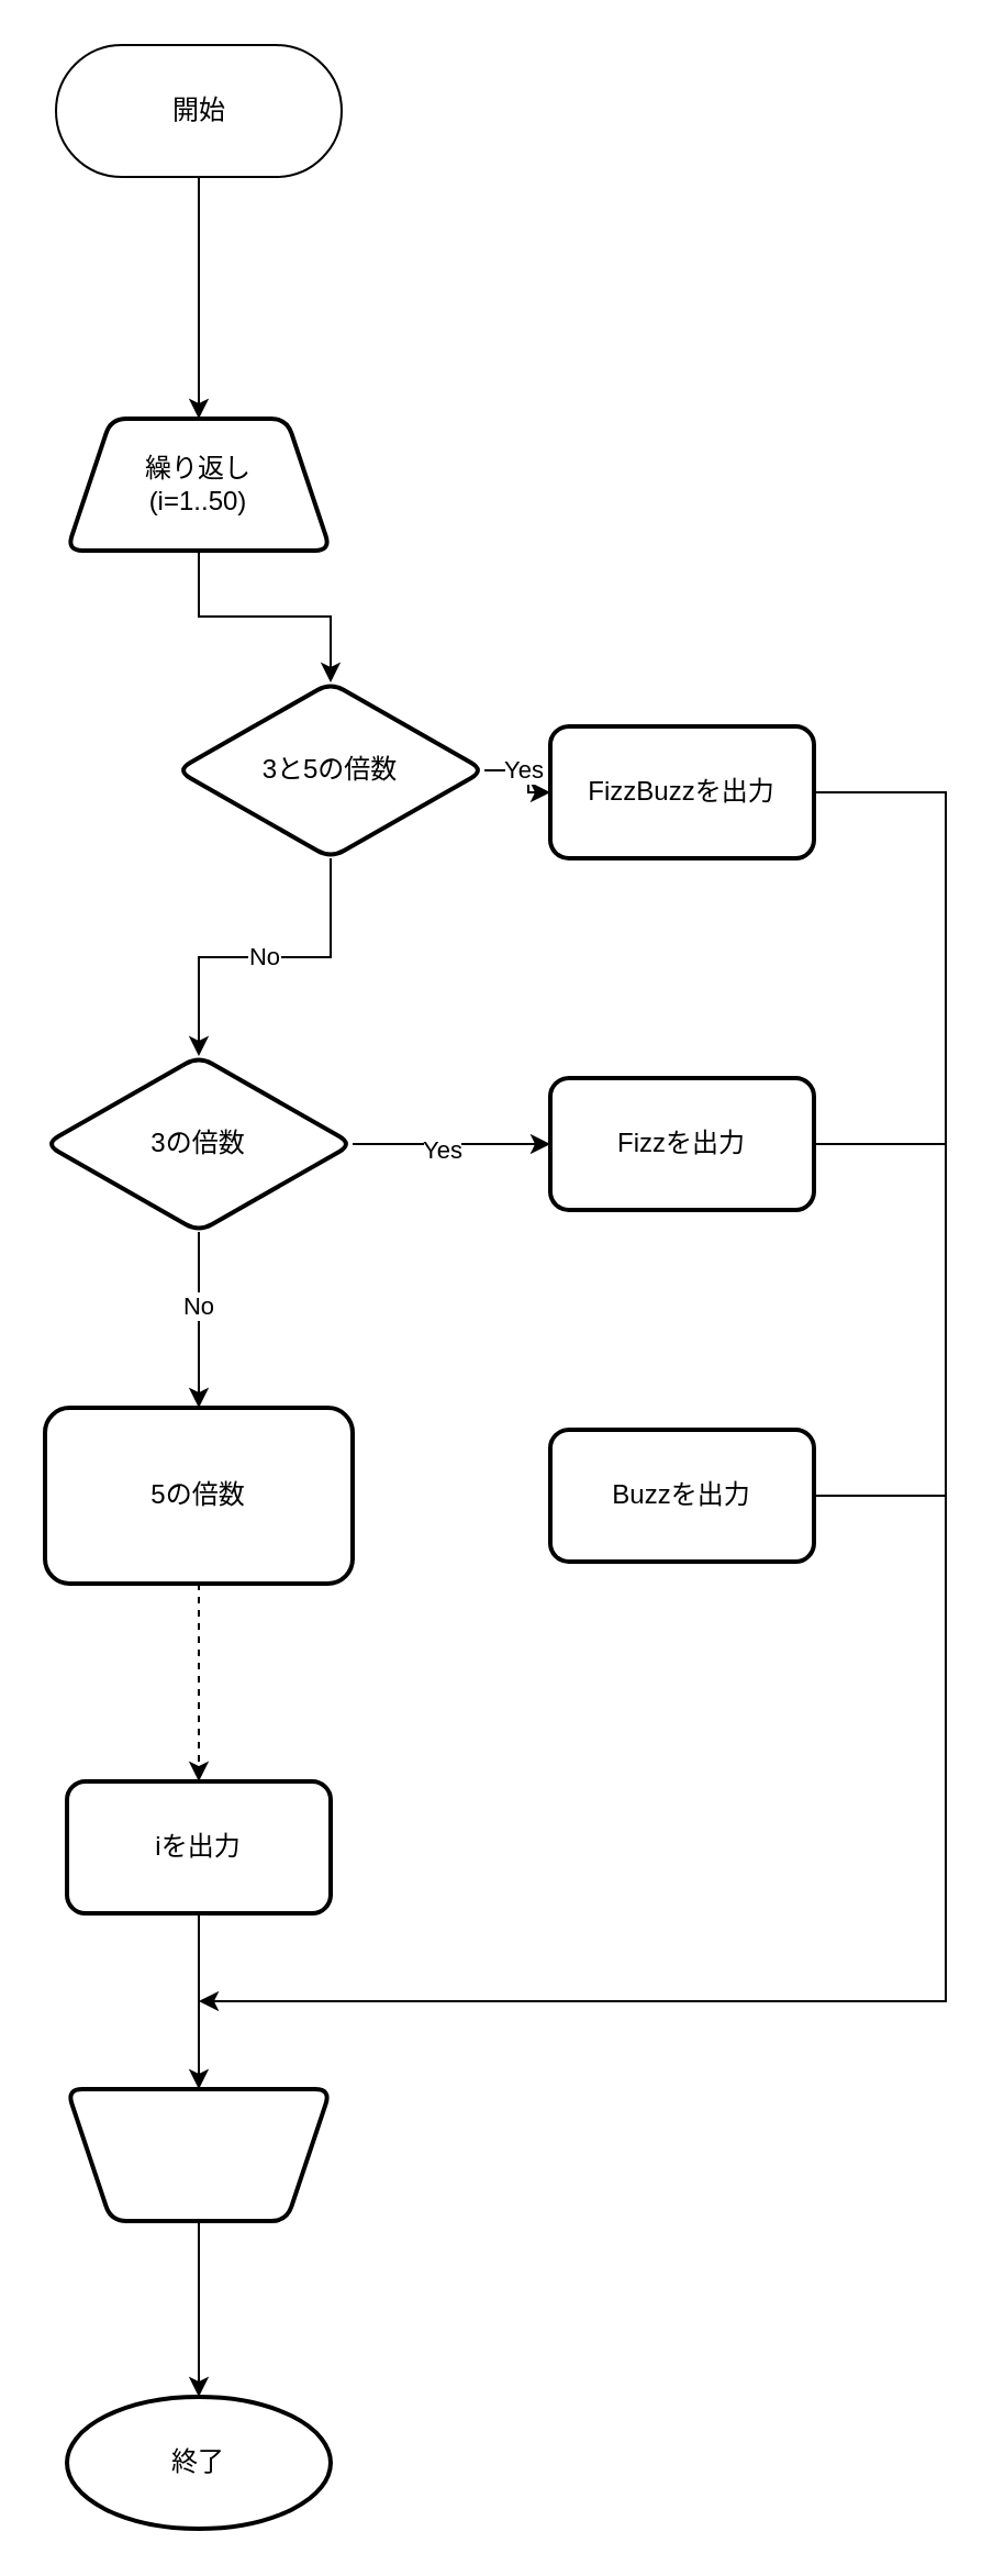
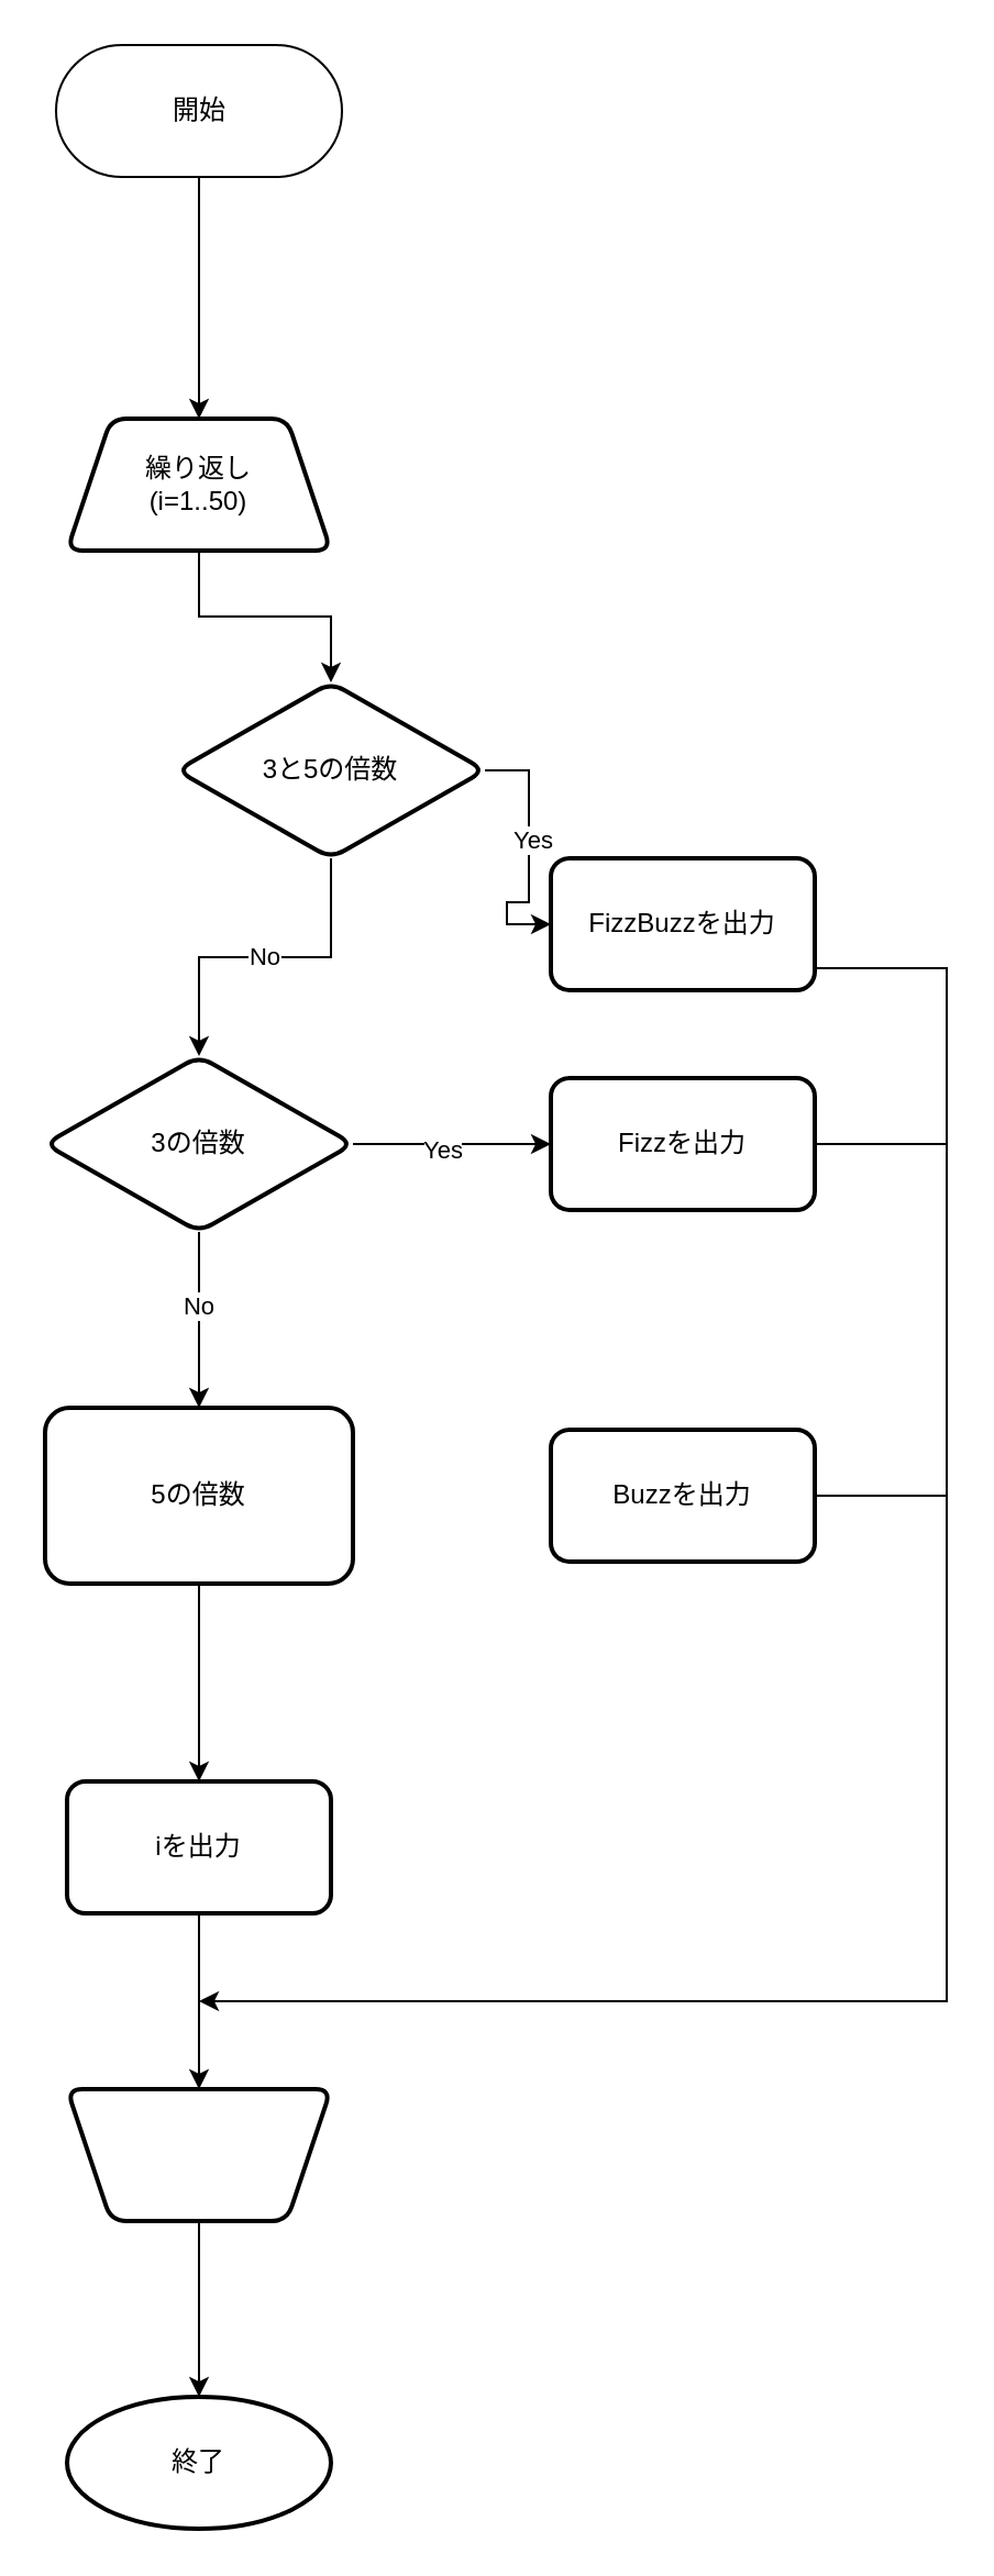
  <mxCell id="0" />
  <mxCell id="1" parent="0" />
  <mxCell id="2" value="" style="edgeStyle=orthogonalEdgeStyle;rounded=0;orthogonalLoop=1;jettySize=auto;html=1;" edge="1" parent="1" source="3" target="7"><mxGeometry relative="1" as="geometry" /></mxCell>
  <mxCell id="3" value="繰り返し&lt;br&gt;(i=1..50)" style="shape=trapezoid;perimeter=trapezoidPerimeter;whiteSpace=wrap;html=1;fixedSize=1;rounded=1;strokeWidth=2;arcSize=14;" vertex="1" parent="1"><mxGeometry x="30" y="190" width="120" height="60" as="geometry" /></mxCell>
  <mxCell id="4" value="" style="edgeStyle=orthogonalEdgeStyle;rounded=0;orthogonalLoop=1;jettySize=auto;html=1;" edge="1" parent="1" source="7" target="9"><mxGeometry relative="1" as="geometry" /></mxCell>
  <mxCell id="5" value="Yes" style="edgeLabel;html=1;align=center;verticalAlign=middle;resizable=0;points=[];" vertex="1" connectable="0" parent="4"><mxGeometry x="-0.156" y="1" relative="1" as="geometry"><mxPoint as="offset" /></mxGeometry></mxCell>
  <mxCell id="6" value="No" style="edgeStyle=orthogonalEdgeStyle;rounded=0;orthogonalLoop=1;jettySize=auto;html=1;" edge="1" parent="1" source="7" target="16"><mxGeometry relative="1" as="geometry" /></mxCell>
  <mxCell id="7" value="3と5の倍数" style="rhombus;whiteSpace=wrap;html=1;rounded=1;strokeWidth=2;arcSize=14;" vertex="1" parent="1"><mxGeometry x="80" y="310" width="140" height="80" as="geometry" /></mxCell>
  <mxCell id="8" value="" style="edgeStyle=elbowEdgeStyle;rounded=0;orthogonalLoop=1;jettySize=auto;html=1;entryX=1;entryY=0.5;entryDx=0;entryDy=0;endArrow=none;endFill=0;" edge="1" parent="1" source="9" target="17"><mxGeometry relative="1" as="geometry"><mxPoint x="500" y="510" as="targetPoint" /><Array as="points"><mxPoint x="430" y="440" /></Array></mxGeometry></mxCell>
- <mxCell id="9" value="FizzBuzzを出力" style="whiteSpace=wrap;html=1;rounded=1;strokeWidth=2;arcSize=14;" vertex="1" parent="1"><mxGeometry x="250" y="330" width="120" height="60" as="geometry" /></mxCell>
+ <mxCell id="9" value="FizzBuzzを出力" style="whiteSpace=wrap;html=1;rounded=1;strokeWidth=2;arcSize=14;" vertex="1" parent="1"><mxGeometry x="250" y="390" width="120" height="60" as="geometry" /></mxCell>
  <mxCell id="10" value="" style="edgeStyle=orthogonalEdgeStyle;rounded=0;orthogonalLoop=1;jettySize=auto;html=1;" edge="1" parent="1" source="11" target="3"><mxGeometry relative="1" as="geometry" /></mxCell>
  <mxCell id="11" value="開始" style="html=1;dashed=0;whitespace=wrap;shape=mxgraph.dfd.start" vertex="1" parent="1"><mxGeometry x="25" y="20" width="130" height="60" as="geometry" /></mxCell>
  <mxCell id="12" value="" style="edgeStyle=orthogonalEdgeStyle;rounded=0;orthogonalLoop=1;jettySize=auto;html=1;" edge="1" parent="1" source="16" target="17"><mxGeometry relative="1" as="geometry" /></mxCell>
  <mxCell id="13" value="Yes" style="edgeLabel;html=1;align=center;verticalAlign=middle;resizable=0;points=[];" vertex="1" connectable="0" parent="12"><mxGeometry x="-0.111" y="-2" relative="1" as="geometry"><mxPoint as="offset" /></mxGeometry></mxCell>
  <mxCell id="14" value="" style="edgeStyle=orthogonalEdgeStyle;rounded=0;orthogonalLoop=1;jettySize=auto;html=1;" edge="1" parent="1" source="16" target="19"><mxGeometry relative="1" as="geometry" /></mxCell>
  <mxCell id="15" value="No" style="edgeLabel;html=1;align=center;verticalAlign=middle;resizable=0;points=[];" vertex="1" connectable="0" parent="14"><mxGeometry x="-0.175" y="-1" relative="1" as="geometry"><mxPoint as="offset" /></mxGeometry></mxCell>
  <mxCell id="16" value="3の倍数" style="rhombus;whiteSpace=wrap;html=1;rounded=1;strokeWidth=2;arcSize=14;" vertex="1" parent="1"><mxGeometry x="20" y="480" width="140" height="80" as="geometry" /></mxCell>
  <mxCell id="17" value="Fizzを出力" style="whiteSpace=wrap;html=1;rounded=1;strokeWidth=2;arcSize=14;" vertex="1" parent="1"><mxGeometry x="250" y="490" width="120" height="60" as="geometry" /></mxCell>
- <mxCell id="18" value="" style="edgeStyle=orthogonalEdgeStyle;rounded=0;orthogonalLoop=1;jettySize=auto;html=1;dashed=1;" edge="1" parent="1" source="19" target="22"><mxGeometry relative="1" as="geometry" /></mxCell>
+ <mxCell id="18" value="" style="edgeStyle=orthogonalEdgeStyle;rounded=0;orthogonalLoop=1;jettySize=auto;html=1;" edge="1" parent="1" source="19" target="22"><mxGeometry relative="1" as="geometry" /></mxCell>
  <mxCell id="19" value="5の倍数" style="whiteSpace=wrap;html=1;strokeWidth=2;arcSize=14;rounded=1;" vertex="1" parent="1"><mxGeometry x="20" y="640" width="140" height="80" as="geometry" /></mxCell>
  <mxCell id="20" value="Buzzを出力" style="whiteSpace=wrap;html=1;rounded=1;strokeWidth=2;arcSize=14;" vertex="1" parent="1"><mxGeometry x="250" y="650" width="120" height="60" as="geometry" /></mxCell>
  <mxCell id="21" value="" style="edgeStyle=orthogonalEdgeStyle;rounded=0;orthogonalLoop=1;jettySize=auto;html=1;" edge="1" parent="1" source="22" target="24"><mxGeometry relative="1" as="geometry" /></mxCell>
  <mxCell id="22" value="iを出力" style="whiteSpace=wrap;html=1;rounded=1;strokeWidth=2;arcSize=14;" vertex="1" parent="1"><mxGeometry x="30" y="810" width="120" height="60" as="geometry" /></mxCell>
  <mxCell id="23" value="" style="edgeStyle=orthogonalEdgeStyle;rounded=0;orthogonalLoop=1;jettySize=auto;html=1;" edge="1" parent="1" source="24" target="25"><mxGeometry relative="1" as="geometry" /></mxCell>
  <mxCell id="24" value="" style="shape=trapezoid;perimeter=trapezoidPerimeter;whiteSpace=wrap;html=1;fixedSize=1;rounded=1;strokeWidth=2;arcSize=14;rotation=-180;" vertex="1" parent="1"><mxGeometry x="30" y="950" width="120" height="60" as="geometry" /></mxCell>
  <mxCell id="25" value="終了" style="ellipse;whiteSpace=wrap;html=1;rounded=1;strokeWidth=2;arcSize=14;" vertex="1" parent="1"><mxGeometry x="30" y="1090" width="120" height="60" as="geometry" /></mxCell>
  <mxCell id="26" value="" style="edgeStyle=elbowEdgeStyle;rounded=0;orthogonalLoop=1;jettySize=auto;html=1;entryX=1;entryY=0.5;entryDx=0;entryDy=0;endArrow=none;endFill=0;" edge="1" parent="1"><mxGeometry relative="1" as="geometry"><mxPoint x="370" y="520" as="sourcePoint" /><mxPoint x="370" y="680" as="targetPoint" /><Array as="points"><mxPoint x="430" y="600" /></Array></mxGeometry></mxCell>
  <mxCell id="27" value="" style="edgeStyle=elbowEdgeStyle;rounded=0;orthogonalLoop=1;jettySize=auto;html=1;endArrow=classic;endFill=1;" edge="1" parent="1"><mxGeometry relative="1" as="geometry"><mxPoint x="370" y="680" as="sourcePoint" /><mxPoint x="90" y="910" as="targetPoint" /><Array as="points"><mxPoint x="430" y="860" /></Array></mxGeometry></mxCell>
